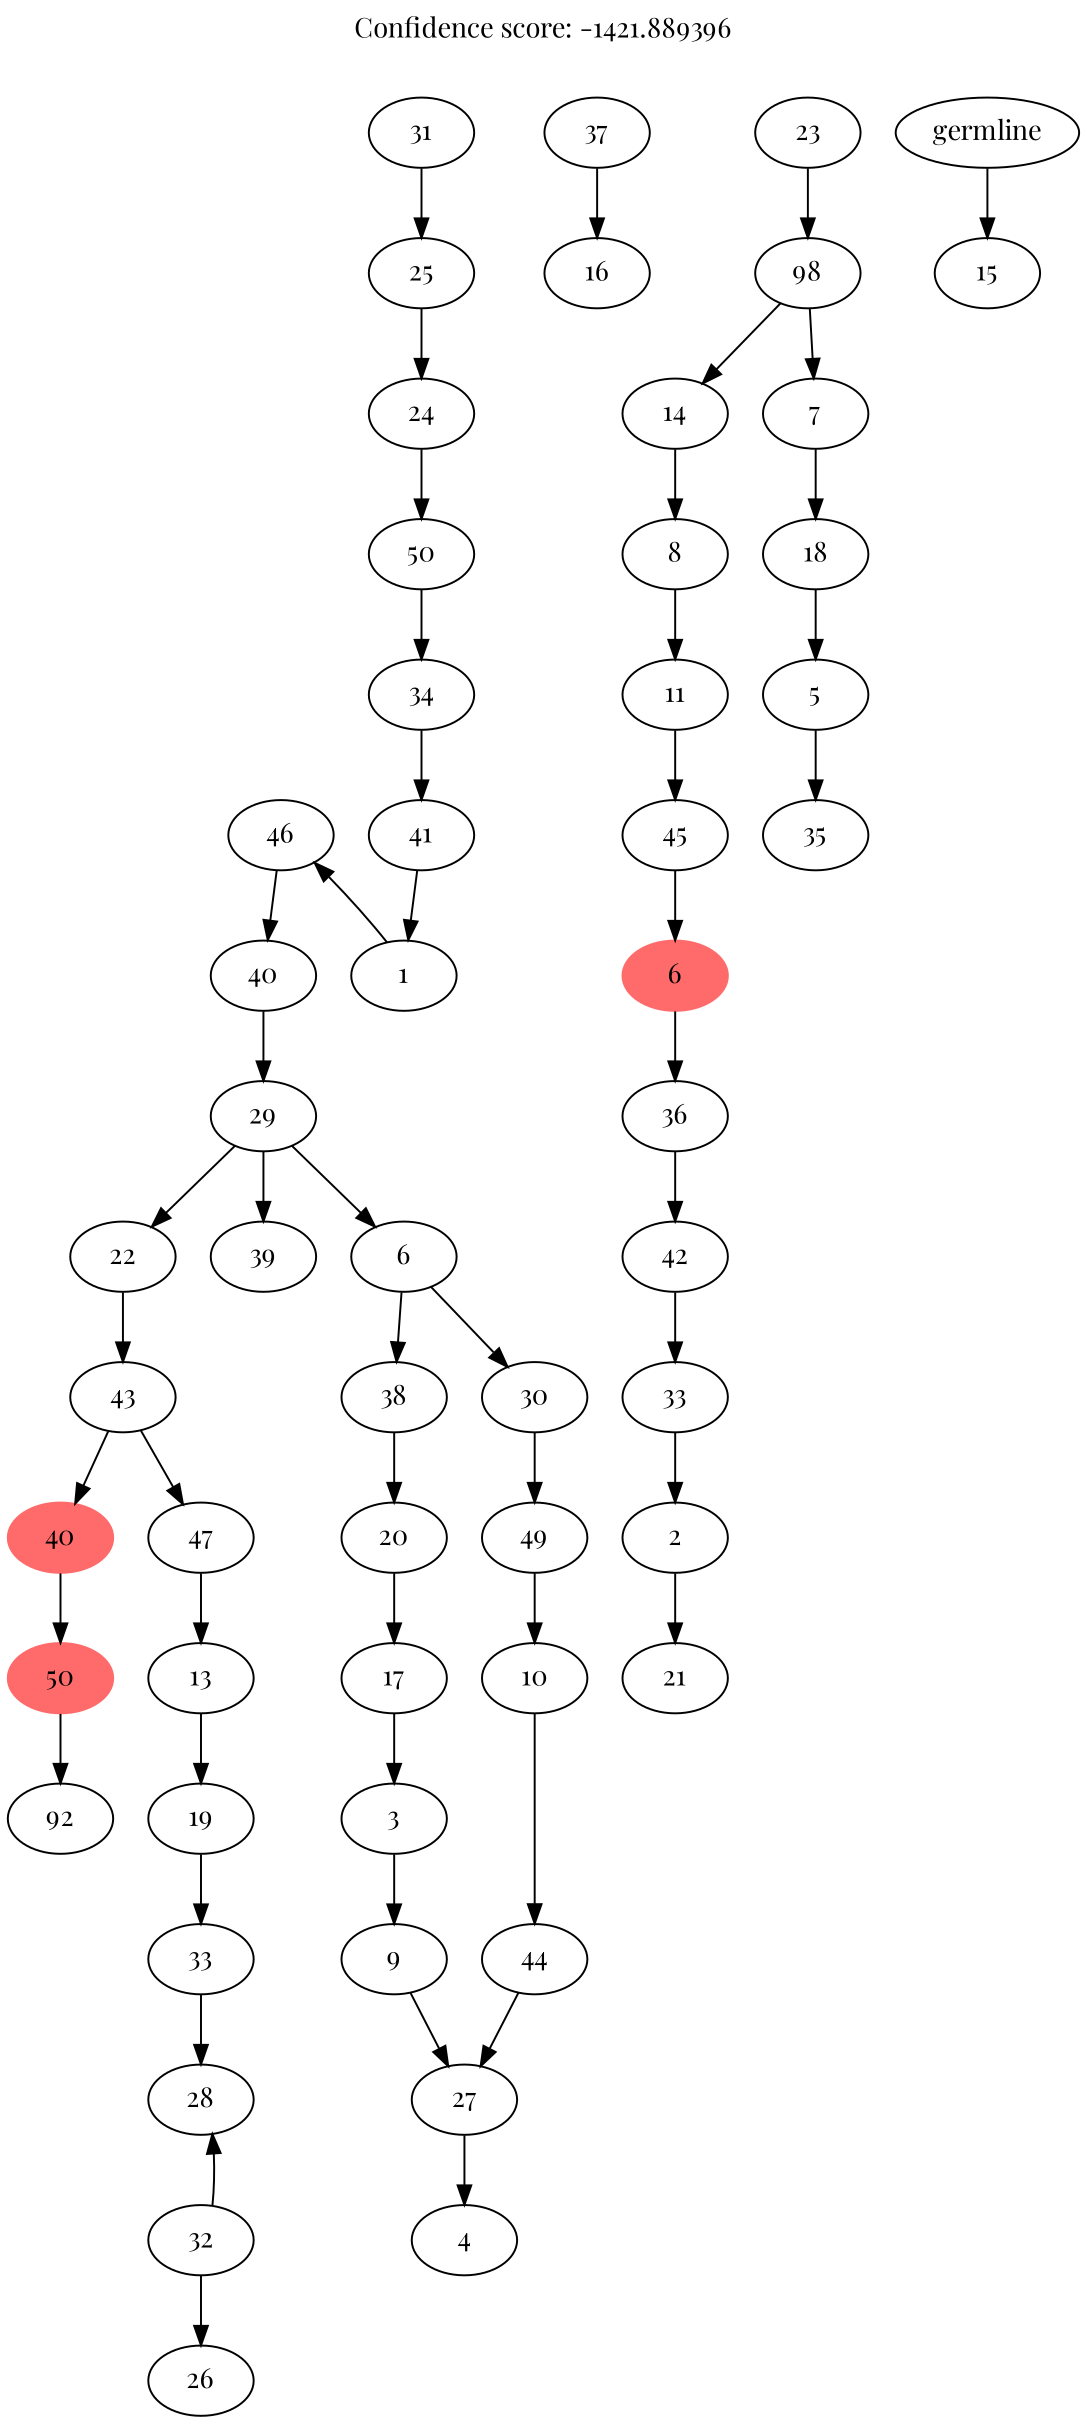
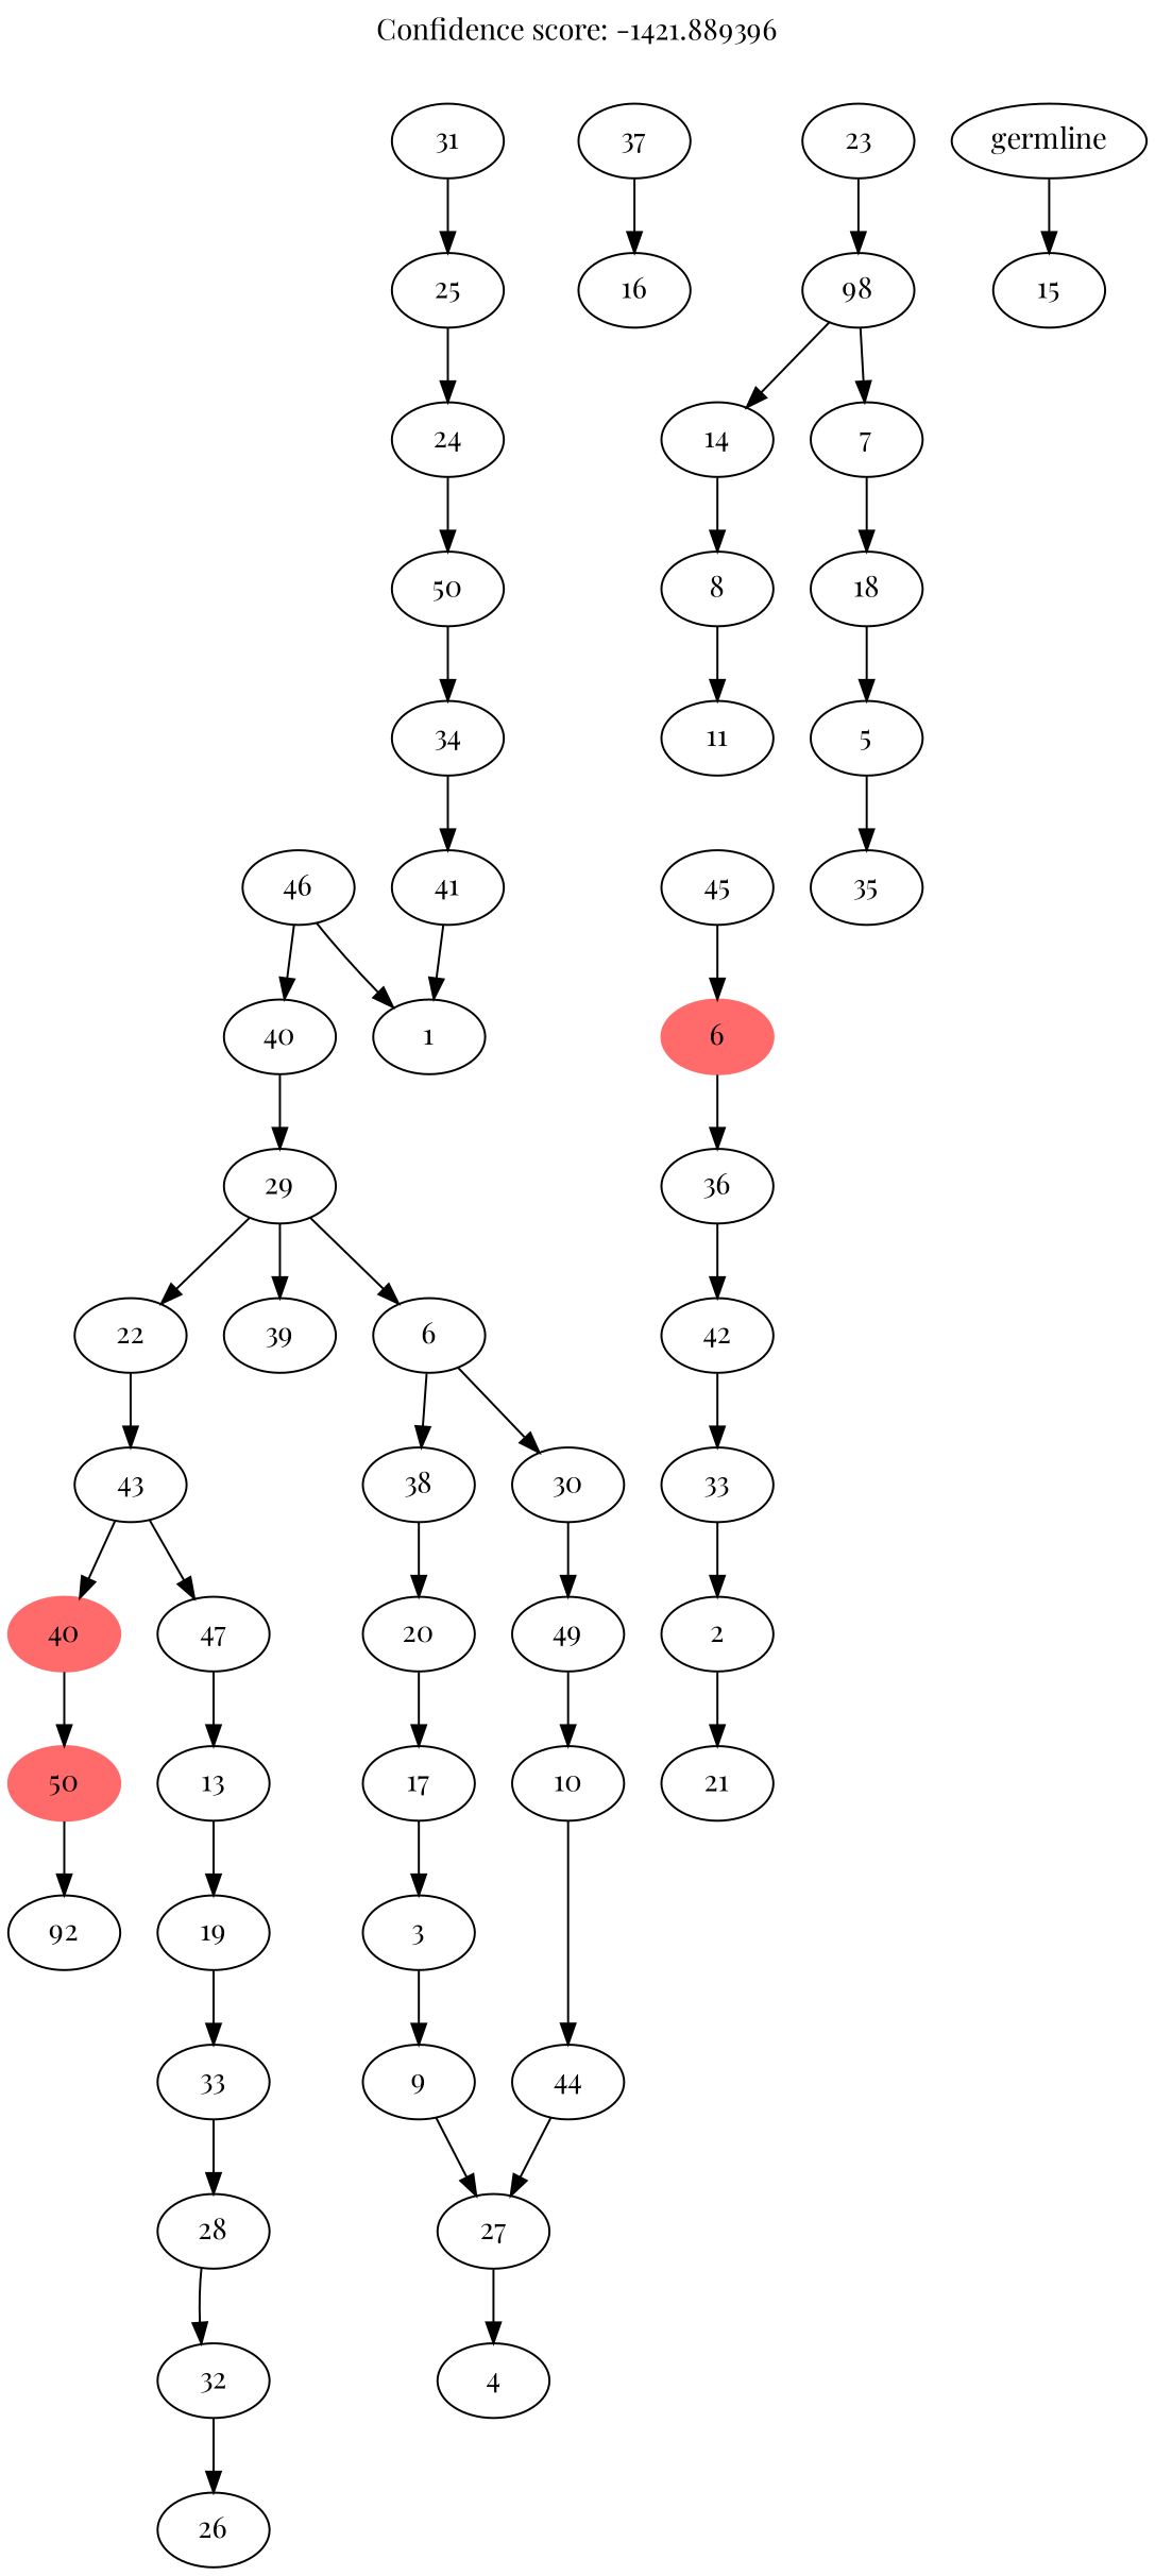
  digraph {
    fontname="Playfair Display"
    label="Confidence score: -1421.889396"
    labelloc=t
    node [fontname="Playfair Display"]
    edge [fontname="Playfair Display"]
    n1 [color=indianred1 label=50 style=filled]
    n2 [label=92]
    n3 [color=indianred1 label=40 style=filled]
    n4 [label=43]
    n5 [label=47]
    n6 [label=22]
    n7 [label=32]
    n8 [label=26]
    n9 [label=28]
    n10 [label=33]
    n11 [label=19]
    n12 [label=13]
    n13 [label=16]
    n14 [label=37]
    n15 [label=39]
    n16 [label=27]
    n17 [label=4]
    n18 [label=9]
    n19 [label=3]
    n20 [label=17]
    n21 [label=20]
    n22 [label=38]
    n23 [label=2]
    n24 [label=21]
    n25 [label=33]
    n26 [label=42]
    n27 [label=36]
    n28 [color=indianred1 label=6 style=filled]
    n29 [label=45]
    n30 [label=11]
    n31 [label=8]
    n32 [label=14]
    n33 [label=5]
    n34 [label=35]
    n35 [label=18]
    n36 [label=7]
    n37 [label=98]
    n38 [label=23]
    n39 [label=44]
    n40 [label=10]
    n41 [label=49]
    n42 [label=30]
    n43 [label=6]
    n44 [label=29]
    n45 [label=40]
    n46 [label=46]
    n47 [label=1]
    n48 [label=41]
    n49 [label=34]
    n50 [label=50]
    n51 [label=24]
    n52 [label=25]
    n53 [label=31]
    n54 [label=15]
    n55 [label=germline]
    n1 -> n2
    n3 -> n1
    n4 -> n3
    n4 -> n5
    n5 -> n12
    n6 -> n4
    n7 -> n8
-   n7 -> n9
+   n9 -> n7
    n10 -> n9
    n11 -> n10
    n12 -> n11
    n14 -> n13
    n16 -> n17
    n18 -> n16
    n19 -> n18
    n20 -> n19
    n21 -> n20
    n22 -> n21
    n23 -> n24
    n25 -> n23
    n26 -> n25
    n27 -> n26
    n28 -> n27
    n29 -> n28
-   n30 -> n29
    n31 -> n30
    n32 -> n31
    n33 -> n34
    n35 -> n33
    n36 -> n35
    n37 -> n32
    n37 -> n36
    n38 -> n37
    n39 -> n16
    n40 -> n39
    n41 -> n40
    n42 -> n41
    n43 -> n22
    n43 -> n42
    n44 -> n6
    n44 -> n15
    n44 -> n43
    n45 -> n44
    n46 -> n45
-   n47 -> n46
+   n46 -> n47
    n48 -> n47
    n49 -> n48
    n50 -> n49
    n51 -> n50
    n52 -> n51
    n53 -> n52
    n55 -> n54
  }
